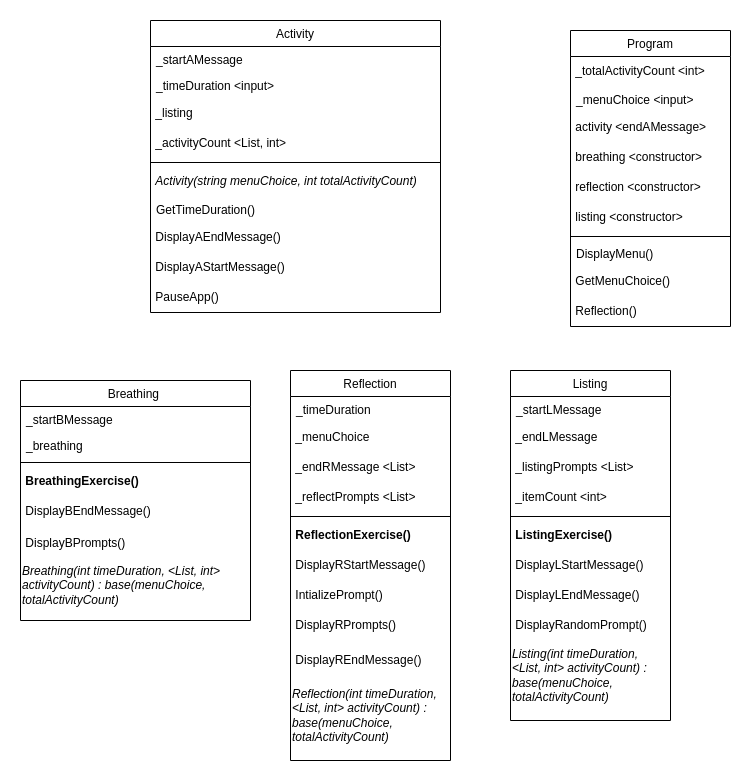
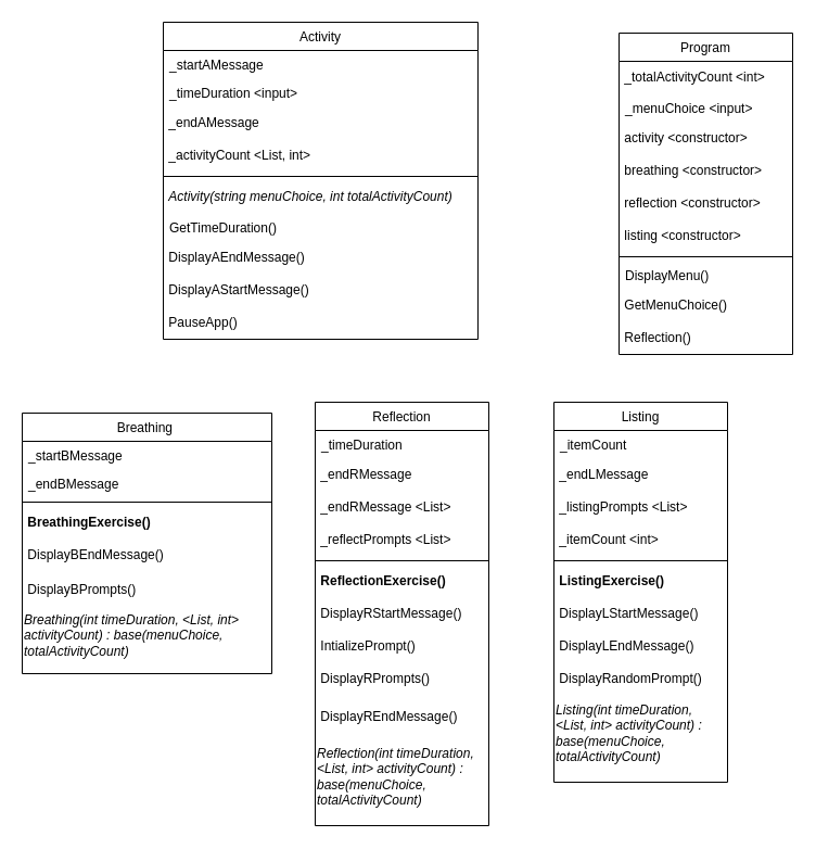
  <mxCell id="0" />
  <mxCell id="1" parent="0" />
  <mxCell id="2" value="Activity" style="swimlane;fontStyle=0;align=center;verticalAlign=top;childLayout=stackLayout;horizontal=1;startSize=26;horizontalStack=0;resizeParent=1;resizeLast=0;collapsible=1;marginBottom=0;rounded=0;shadow=0;strokeWidth=1;" parent="1" vertex="1"><mxGeometry x="150" y="20" width="290" height="292" as="geometry"><mxRectangle x="230" y="50" width="160" height="26" as="alternateBounds" /></mxGeometry></mxCell>
  <mxCell id="3" value="_startAMessage" style="text;align=left;verticalAlign=top;spacingLeft=4;spacingRight=4;overflow=hidden;rotatable=0;points=[[0,0.5],[1,0.5]];portConstraint=eastwest;" parent="2" vertex="1"><mxGeometry y="26" width="290" height="26" as="geometry" /></mxCell>
  <mxCell id="4" value="_timeDuration &lt;input&gt;" style="text;align=left;verticalAlign=top;spacingLeft=4;spacingRight=4;overflow=hidden;rotatable=0;points=[[0,0.5],[1,0.5]];portConstraint=eastwest;rounded=0;shadow=0;html=0;" parent="2" vertex="1"><mxGeometry y="52" width="290" height="26" as="geometry" /></mxCell>
- <mxCell id="5" value="&amp;nbsp;_listing" style="text;html=1;align=left;verticalAlign=middle;whiteSpace=wrap;rounded=0;" vertex="1" parent="2"><mxGeometry y="78" width="290" height="30" as="geometry" /></mxCell>
+ <mxCell id="5" value="&amp;nbsp;_endAMessage" style="text;html=1;align=left;verticalAlign=middle;whiteSpace=wrap;rounded=0;" vertex="1" parent="2"><mxGeometry y="78" width="290" height="30" as="geometry" /></mxCell>
  <mxCell id="6" value="&amp;nbsp;_activityCount &amp;lt;List, int&amp;gt;" style="text;html=1;align=left;verticalAlign=middle;whiteSpace=wrap;rounded=0;" vertex="1" parent="2"><mxGeometry y="108" width="290" height="30" as="geometry" /></mxCell>
  <mxCell id="7" value="" style="line;html=1;strokeWidth=1;align=left;verticalAlign=middle;spacingTop=-1;spacingLeft=3;spacingRight=3;rotatable=0;labelPosition=right;points=[];portConstraint=eastwest;" parent="2" vertex="1"><mxGeometry y="138" width="290" height="8" as="geometry" /></mxCell>
  <mxCell id="8" value="&lt;i&gt;&amp;nbsp;Activity(string menuChoice, int totalActivityCount)&lt;/i&gt;" style="text;html=1;align=left;verticalAlign=middle;whiteSpace=wrap;rounded=0;" vertex="1" parent="2"><mxGeometry y="146" width="290" height="30" as="geometry" /></mxCell>
  <mxCell id="9" value="GetTimeDuration()" style="text;align=left;verticalAlign=top;spacingLeft=4;spacingRight=4;overflow=hidden;rotatable=0;points=[[0,0.5],[1,0.5]];portConstraint=eastwest;" parent="2" vertex="1"><mxGeometry y="176" width="290" height="26" as="geometry" /></mxCell>
  <mxCell id="10" value="&amp;nbsp;DisplayAEndMessage()" style="text;html=1;align=left;verticalAlign=middle;whiteSpace=wrap;rounded=0;" vertex="1" parent="2"><mxGeometry y="202" width="290" height="30" as="geometry" /></mxCell>
  <mxCell id="11" value="&amp;nbsp;DisplayAStartMessage()" style="text;html=1;align=left;verticalAlign=middle;whiteSpace=wrap;rounded=0;" vertex="1" parent="2"><mxGeometry y="232" width="290" height="30" as="geometry" /></mxCell>
  <mxCell id="12" value="&amp;nbsp;PauseApp()" style="text;html=1;align=left;verticalAlign=middle;whiteSpace=wrap;rounded=0;" vertex="1" parent="2"><mxGeometry y="262" width="290" height="30" as="geometry" /></mxCell>
  <mxCell id="13" value="Breathing " style="swimlane;fontStyle=0;align=center;verticalAlign=top;childLayout=stackLayout;horizontal=1;startSize=26;horizontalStack=0;resizeParent=1;resizeLast=0;collapsible=1;marginBottom=0;rounded=0;shadow=0;strokeWidth=1;" parent="1" vertex="1"><mxGeometry x="20" y="380" width="230" height="240" as="geometry"><mxRectangle x="130" y="380" width="160" height="26" as="alternateBounds" /></mxGeometry></mxCell>
  <mxCell id="14" value="_startBMessage" style="text;align=left;verticalAlign=top;spacingLeft=4;spacingRight=4;overflow=hidden;rotatable=0;points=[[0,0.5],[1,0.5]];portConstraint=eastwest;" parent="13" vertex="1"><mxGeometry y="26" width="230" height="26" as="geometry" /></mxCell>
- <mxCell id="15" value="_breathing" style="text;align=left;verticalAlign=top;spacingLeft=4;spacingRight=4;overflow=hidden;rotatable=0;points=[[0,0.5],[1,0.5]];portConstraint=eastwest;rounded=0;shadow=0;html=0;" parent="13" vertex="1"><mxGeometry y="52" width="230" height="26" as="geometry" /></mxCell>
+ <mxCell id="15" value="_endBMessage" style="text;align=left;verticalAlign=top;spacingLeft=4;spacingRight=4;overflow=hidden;rotatable=0;points=[[0,0.5],[1,0.5]];portConstraint=eastwest;rounded=0;shadow=0;html=0;" parent="13" vertex="1"><mxGeometry y="52" width="230" height="26" as="geometry" /></mxCell>
  <mxCell id="16" value="" style="line;html=1;strokeWidth=1;align=left;verticalAlign=middle;spacingTop=-1;spacingLeft=3;spacingRight=3;rotatable=0;labelPosition=right;points=[];portConstraint=eastwest;" parent="13" vertex="1"><mxGeometry y="78" width="230" height="8" as="geometry" /></mxCell>
  <mxCell id="17" value="&lt;b&gt;&amp;nbsp;BreathingExercise()&lt;/b&gt;" style="text;html=1;align=left;verticalAlign=middle;whiteSpace=wrap;rounded=0;" vertex="1" parent="13"><mxGeometry y="86" width="230" height="30" as="geometry" /></mxCell>
  <mxCell id="18" value="&amp;nbsp;DisplayBEndMessage()" style="text;html=1;align=left;verticalAlign=middle;whiteSpace=wrap;rounded=0;" vertex="1" parent="13"><mxGeometry y="116" width="230" height="30" as="geometry" /></mxCell>
  <mxCell id="19" value="&amp;nbsp;DisplayBPrompts()" style="text;html=1;align=left;verticalAlign=middle;whiteSpace=wrap;rounded=0;" vertex="1" parent="13"><mxGeometry y="146" width="230" height="34" as="geometry" /></mxCell>
  <mxCell id="20" value="&lt;i&gt;Breathing(int timeDuration, &amp;lt;List, int&amp;gt; activityCount) : base(&lt;span style=&quot;&quot;&gt;menuChoice, totalActivityCount)&lt;/span&gt;&lt;/i&gt;" style="text;html=1;align=left;verticalAlign=middle;whiteSpace=wrap;rounded=0;" vertex="1" parent="13"><mxGeometry y="180" width="230" height="50" as="geometry" /></mxCell>
  <mxCell id="21" value="Reflection" style="swimlane;fontStyle=0;align=center;verticalAlign=top;childLayout=stackLayout;horizontal=1;startSize=26;horizontalStack=0;resizeParent=1;resizeLast=0;collapsible=1;marginBottom=0;rounded=0;shadow=0;strokeWidth=1;" parent="1" vertex="1"><mxGeometry x="290" y="370" width="160" height="390" as="geometry"><mxRectangle x="340" y="380" width="170" height="26" as="alternateBounds" /></mxGeometry></mxCell>
  <mxCell id="22" value="_timeDuration" style="text;align=left;verticalAlign=top;spacingLeft=4;spacingRight=4;overflow=hidden;rotatable=0;points=[[0,0.5],[1,0.5]];portConstraint=eastwest;" parent="21" vertex="1"><mxGeometry y="26" width="160" height="26" as="geometry" /></mxCell>
- <mxCell id="23" value="&amp;nbsp;_menuChoice" style="text;html=1;align=left;verticalAlign=middle;whiteSpace=wrap;rounded=0;" vertex="1" parent="21"><mxGeometry y="52" width="160" height="30" as="geometry" /></mxCell>
+ <mxCell id="23" value="&amp;nbsp;_endRMessage" style="text;html=1;align=left;verticalAlign=middle;whiteSpace=wrap;rounded=0;" vertex="1" parent="21"><mxGeometry y="52" width="160" height="30" as="geometry" /></mxCell>
  <mxCell id="24" value="&amp;nbsp;_endRMessage &amp;lt;List&amp;gt;" style="text;html=1;align=left;verticalAlign=middle;whiteSpace=wrap;rounded=0;" vertex="1" parent="21"><mxGeometry y="82" width="160" height="30" as="geometry" /></mxCell>
  <mxCell id="25" value="&amp;nbsp;_reflectPrompts &amp;lt;List&amp;gt;" style="text;html=1;align=left;verticalAlign=middle;whiteSpace=wrap;rounded=0;" vertex="1" parent="21"><mxGeometry y="112" width="160" height="30" as="geometry" /></mxCell>
  <mxCell id="26" value="" style="line;html=1;strokeWidth=1;align=left;verticalAlign=middle;spacingTop=-1;spacingLeft=3;spacingRight=3;rotatable=0;labelPosition=right;points=[];portConstraint=eastwest;" parent="21" vertex="1"><mxGeometry y="142" width="160" height="8" as="geometry" /></mxCell>
  <mxCell id="27" value="&lt;b&gt;&amp;nbsp;ReflectionExercise()&lt;/b&gt;" style="text;html=1;align=left;verticalAlign=middle;resizable=0;points=[];autosize=1;strokeColor=none;fillColor=none;" vertex="1" parent="21"><mxGeometry y="150" width="160" height="30" as="geometry" /></mxCell>
  <mxCell id="28" value="&amp;nbsp;DisplayRStartMessage()" style="text;html=1;align=left;verticalAlign=middle;whiteSpace=wrap;rounded=0;" vertex="1" parent="21"><mxGeometry y="180" width="160" height="30" as="geometry" /></mxCell>
  <mxCell id="29" value="&amp;nbsp;IntializePrompt()" style="text;html=1;align=left;verticalAlign=middle;whiteSpace=wrap;rounded=0;" vertex="1" parent="21"><mxGeometry y="210" width="160" height="30" as="geometry" /></mxCell>
  <mxCell id="30" value="&amp;nbsp;DisplayRPrompts()" style="text;html=1;align=left;verticalAlign=middle;whiteSpace=wrap;rounded=0;" vertex="1" parent="21"><mxGeometry y="240" width="160" height="30" as="geometry" /></mxCell>
  <mxCell id="31" value="&amp;nbsp;DisplayREndMessage()" style="text;html=1;align=left;verticalAlign=middle;whiteSpace=wrap;rounded=0;" vertex="1" parent="21"><mxGeometry y="270" width="160" height="40" as="geometry" /></mxCell>
  <mxCell id="32" value="&lt;i&gt;Reflection(int timeDuration, &amp;lt;List, int&amp;gt; activityCount) : base(&lt;span style=&quot;&quot;&gt;menuChoice, totalActivityCount)&lt;/span&gt;&lt;/i&gt;" style="text;html=1;align=left;verticalAlign=middle;whiteSpace=wrap;rounded=0;" vertex="1" parent="21"><mxGeometry y="310" width="160" height="70" as="geometry" /></mxCell>
  <mxCell id="33" value="Program&#10;" style="swimlane;fontStyle=0;align=center;verticalAlign=top;childLayout=stackLayout;horizontal=1;startSize=26;horizontalStack=0;resizeParent=1;resizeLast=0;collapsible=1;marginBottom=0;rounded=0;shadow=0;strokeWidth=1;" parent="1" vertex="1"><mxGeometry x="570" y="30" width="160" height="296" as="geometry"><mxRectangle x="220" y="-140" width="160" height="26" as="alternateBounds" /></mxGeometry></mxCell>
  <mxCell id="34" value="&amp;nbsp;_totalActivityCount &amp;lt;int&amp;gt;" style="text;html=1;align=left;verticalAlign=middle;whiteSpace=wrap;rounded=0;" vertex="1" parent="33"><mxGeometry y="26" width="160" height="30" as="geometry" /></mxCell>
  <mxCell id="35" value="_menuChoice &lt;input&gt;" style="text;align=left;verticalAlign=top;spacingLeft=4;spacingRight=4;overflow=hidden;rotatable=0;points=[[0,0.5],[1,0.5]];portConstraint=eastwest;rounded=0;shadow=0;html=0;" parent="33" vertex="1"><mxGeometry y="56" width="160" height="26" as="geometry" /></mxCell>
- <mxCell id="36" value="&amp;nbsp;activity &amp;lt;endAMessage&amp;gt;" style="text;html=1;align=left;verticalAlign=middle;whiteSpace=wrap;rounded=0;" vertex="1" parent="33"><mxGeometry y="82" width="160" height="30" as="geometry" /></mxCell>
+ <mxCell id="36" value="&amp;nbsp;activity &amp;lt;constructor&amp;gt;" style="text;html=1;align=left;verticalAlign=middle;whiteSpace=wrap;rounded=0;" vertex="1" parent="33"><mxGeometry y="82" width="160" height="30" as="geometry" /></mxCell>
  <mxCell id="37" value="&lt;div&gt;&amp;nbsp;breathing &amp;lt;constructor&amp;gt;&lt;/div&gt;" style="text;html=1;align=left;verticalAlign=middle;whiteSpace=wrap;rounded=0;" vertex="1" parent="33"><mxGeometry y="112" width="160" height="30" as="geometry" /></mxCell>
  <mxCell id="38" value="&lt;div&gt;&amp;nbsp;reflection &amp;lt;constructor&amp;gt;&lt;/div&gt;" style="text;html=1;align=left;verticalAlign=middle;whiteSpace=wrap;rounded=0;" vertex="1" parent="33"><mxGeometry y="142" width="160" height="30" as="geometry" /></mxCell>
  <mxCell id="39" value="&amp;nbsp;listing &amp;lt;constructor&amp;gt;" style="text;html=1;align=left;verticalAlign=middle;whiteSpace=wrap;rounded=0;" vertex="1" parent="33"><mxGeometry y="172" width="160" height="30" as="geometry" /></mxCell>
  <mxCell id="40" value="" style="line;html=1;strokeWidth=1;align=left;verticalAlign=middle;spacingTop=-1;spacingLeft=3;spacingRight=3;rotatable=0;labelPosition=right;points=[];portConstraint=eastwest;" parent="33" vertex="1"><mxGeometry y="202" width="160" height="8" as="geometry" /></mxCell>
  <mxCell id="41" value="DisplayMenu()" style="text;align=left;verticalAlign=top;spacingLeft=4;spacingRight=4;overflow=hidden;rotatable=0;points=[[0,0.5],[1,0.5]];portConstraint=eastwest;" parent="33" vertex="1"><mxGeometry y="210" width="160" height="26" as="geometry" /></mxCell>
  <mxCell id="42" value="&amp;nbsp;GetMenuChoice()" style="text;html=1;align=left;verticalAlign=middle;whiteSpace=wrap;rounded=0;" vertex="1" parent="33"><mxGeometry y="236" width="160" height="30" as="geometry" /></mxCell>
  <mxCell id="43" value="&amp;nbsp;Reflection()" style="text;html=1;align=left;verticalAlign=middle;whiteSpace=wrap;rounded=0;" vertex="1" parent="33"><mxGeometry y="266" width="160" height="30" as="geometry" /></mxCell>
  <mxCell id="44" value="Listing" style="swimlane;fontStyle=0;align=center;verticalAlign=top;childLayout=stackLayout;horizontal=1;startSize=26;horizontalStack=0;resizeParent=1;resizeLast=0;collapsible=1;marginBottom=0;rounded=0;shadow=0;strokeWidth=1;" vertex="1" parent="1"><mxGeometry x="510" y="370" width="160" height="350" as="geometry"><mxRectangle x="220" y="120" width="160" height="26" as="alternateBounds" /></mxGeometry></mxCell>
- <mxCell id="45" value="_startLMessage" style="text;align=left;verticalAlign=top;spacingLeft=4;spacingRight=4;overflow=hidden;rotatable=0;points=[[0,0.5],[1,0.5]];portConstraint=eastwest;" vertex="1" parent="44"><mxGeometry y="26" width="160" height="26" as="geometry" /></mxCell>
+ <mxCell id="45" value="_itemCount" style="text;align=left;verticalAlign=top;spacingLeft=4;spacingRight=4;overflow=hidden;rotatable=0;points=[[0,0.5],[1,0.5]];portConstraint=eastwest;" vertex="1" parent="44"><mxGeometry y="26" width="160" height="26" as="geometry" /></mxCell>
  <mxCell id="46" value="&amp;nbsp;_endLMessage" style="text;html=1;align=left;verticalAlign=middle;whiteSpace=wrap;rounded=0;" vertex="1" parent="44"><mxGeometry y="52" width="160" height="30" as="geometry" /></mxCell>
  <mxCell id="47" value="&amp;nbsp;_listingPrompts &amp;lt;List&amp;gt;" style="text;html=1;align=left;verticalAlign=middle;whiteSpace=wrap;rounded=0;" vertex="1" parent="44"><mxGeometry y="82" width="160" height="30" as="geometry" /></mxCell>
  <mxCell id="48" value="&amp;nbsp;_itemCount &amp;lt;int&amp;gt;" style="text;html=1;align=left;verticalAlign=middle;whiteSpace=wrap;rounded=0;" vertex="1" parent="44"><mxGeometry y="112" width="160" height="30" as="geometry" /></mxCell>
  <mxCell id="49" value="" style="line;html=1;strokeWidth=1;align=left;verticalAlign=middle;spacingTop=-1;spacingLeft=3;spacingRight=3;rotatable=0;labelPosition=right;points=[];portConstraint=eastwest;" vertex="1" parent="44"><mxGeometry y="142" width="160" height="8" as="geometry" /></mxCell>
  <mxCell id="50" value="&lt;b&gt;&amp;nbsp;ListingExercise()&lt;/b&gt;" style="text;html=1;align=left;verticalAlign=middle;whiteSpace=wrap;rounded=0;" vertex="1" parent="44"><mxGeometry y="150" width="160" height="30" as="geometry" /></mxCell>
  <mxCell id="51" value="&amp;nbsp;DisplayLStartMessage()" style="text;html=1;align=left;verticalAlign=middle;whiteSpace=wrap;rounded=0;" vertex="1" parent="44"><mxGeometry y="180" width="160" height="30" as="geometry" /></mxCell>
  <mxCell id="52" value="&amp;nbsp;DisplayLEndMessage()" style="text;html=1;align=left;verticalAlign=middle;whiteSpace=wrap;rounded=0;" vertex="1" parent="44"><mxGeometry y="210" width="160" height="30" as="geometry" /></mxCell>
  <mxCell id="53" value="&amp;nbsp;DisplayRandomPrompt()" style="text;html=1;align=left;verticalAlign=middle;whiteSpace=wrap;rounded=0;" vertex="1" parent="44"><mxGeometry y="240" width="160" height="30" as="geometry" /></mxCell>
  <mxCell id="54" value="&lt;i&gt;Listing(int timeDuration, &amp;lt;List, int&amp;gt; activityCount) : base(&lt;span style=&quot;&quot;&gt;menuChoice, totalActivityCount)&lt;/span&gt;&lt;/i&gt;" style="text;html=1;align=left;verticalAlign=middle;whiteSpace=wrap;rounded=0;" vertex="1" parent="44"><mxGeometry y="270" width="160" height="70" as="geometry" /></mxCell>
